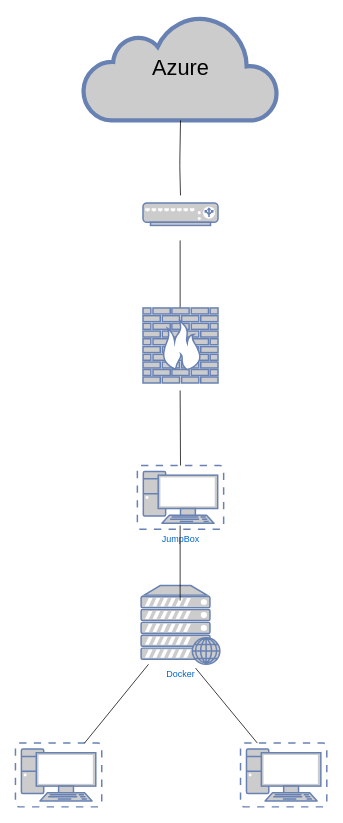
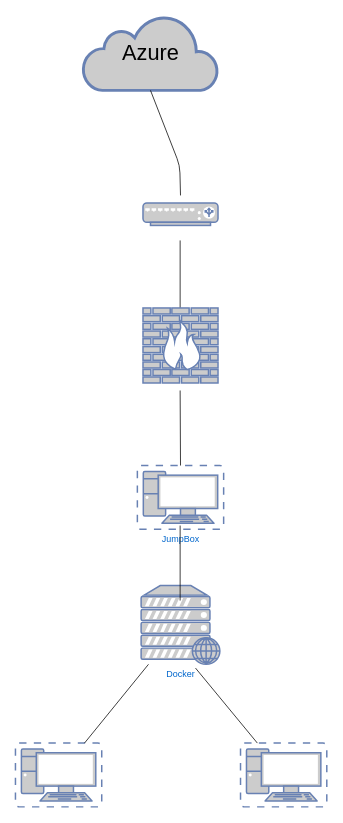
  <mxCell id="0" />
  <mxCell id="1" parent="0" />
- <mxCell id="2" value="&lt;p style=&quot;font-size: 29px&quot;&gt;&lt;font color=&quot;#000000&quot;&gt;Azure&lt;/font&gt;&lt;/p&gt;" style="html=1;outlineConnect=0;fillColor=#CCCCCC;strokeColor=#6881B3;gradientColor=none;gradientDirection=north;strokeWidth=2;shape=mxgraph.networks.cloud;fontColor=#ffffff;" parent="1" vertex="1"><mxGeometry x="110" y="20" width="260" height="140" as="geometry" /></mxCell>
+ <mxCell id="2" value="&lt;p style=&quot;font-size: 29px&quot;&gt;&lt;font color=&quot;#000000&quot;&gt;Azure&lt;/font&gt;&lt;/p&gt;" style="html=1;outlineConnect=0;fillColor=#CCCCCC;strokeColor=#6881B3;gradientColor=none;gradientDirection=north;strokeWidth=2;shape=mxgraph.networks.cloud;fontColor=#ffffff;" parent="1" vertex="1"><mxGeometry x="110" y="20" width="180" height="100" as="geometry" /></mxCell>
  <mxCell id="3" value="" style="endArrow=none;html=1;entryX=0.5;entryY=1;entryDx=0;entryDy=0;entryPerimeter=0;exitX=0.6;exitY=0;exitDx=0;exitDy=0;exitPerimeter=0;" parent="1" target="2" edge="1"><mxGeometry width="50" height="50" relative="1" as="geometry"><mxPoint x="240" y="260" as="sourcePoint" /><mxPoint x="239" y="170" as="targetPoint" /><Array as="points"><mxPoint x="239" y="220" /></Array></mxGeometry></mxCell>
  <mxCell id="4" value="" style="endArrow=none;html=1;exitX=0.5;exitY=0;exitDx=0;exitDy=0;exitPerimeter=0;" parent="1" edge="1"><mxGeometry width="50" height="50" relative="1" as="geometry"><mxPoint x="239.5" y="415" as="sourcePoint" /><mxPoint x="239.5" y="320" as="targetPoint" /></mxGeometry></mxCell>
  <mxCell id="5" value="JumpBox" style="fontColor=#0066CC;verticalAlign=top;verticalLabelPosition=bottom;labelPosition=center;align=center;html=1;outlineConnect=0;fillColor=#CCCCCC;strokeColor=#6881B3;gradientColor=none;gradientDirection=north;strokeWidth=2;shape=mxgraph.networks.virtual_pc;" parent="1" vertex="1"><mxGeometry x="182.5" y="620" width="115" height="85" as="geometry" /></mxCell>
  <mxCell id="6" value="" style="endArrow=none;html=1;exitX=0.5;exitY=0;exitDx=0;exitDy=0;exitPerimeter=0;" parent="1" edge="1"><mxGeometry width="50" height="50" relative="1" as="geometry"><mxPoint x="240" y="620" as="sourcePoint" /><mxPoint x="239.5" y="520" as="targetPoint" /></mxGeometry></mxCell>
  <mxCell id="7" value="" style="fontColor=#0066CC;verticalAlign=top;verticalLabelPosition=bottom;labelPosition=center;align=center;html=1;outlineConnect=0;fillColor=#CCCCCC;strokeColor=#6881B3;gradientColor=none;gradientDirection=north;strokeWidth=2;shape=mxgraph.networks.load_balancer;" vertex="1" parent="1"><mxGeometry x="190" y="270" width="100" height="30" as="geometry" /></mxCell>
  <mxCell id="8" value="" style="fontColor=#0066CC;verticalAlign=top;verticalLabelPosition=bottom;labelPosition=center;align=center;html=1;outlineConnect=0;fillColor=#CCCCCC;strokeColor=#6881B3;gradientColor=none;gradientDirection=north;strokeWidth=2;shape=mxgraph.networks.firewall;" vertex="1" parent="1"><mxGeometry x="190" y="410" width="100" height="100" as="geometry" /></mxCell>
  <mxCell id="9" value="" style="fontColor=#0066CC;verticalAlign=top;verticalLabelPosition=bottom;labelPosition=center;align=center;html=1;outlineConnect=0;fillColor=#CCCCCC;strokeColor=#6881B3;gradientColor=none;gradientDirection=north;strokeWidth=2;shape=mxgraph.networks.virtual_pc;" vertex="1" parent="1"><mxGeometry x="20" y="990" width="115" height="85" as="geometry" /></mxCell>
  <mxCell id="10" value="" style="fontColor=#0066CC;verticalAlign=top;verticalLabelPosition=bottom;labelPosition=center;align=center;html=1;outlineConnect=0;fillColor=#CCCCCC;strokeColor=#6881B3;gradientColor=none;gradientDirection=north;strokeWidth=2;shape=mxgraph.networks.virtual_pc;" vertex="1" parent="1"><mxGeometry x="320" y="990" width="115" height="85" as="geometry" /></mxCell>
  <mxCell id="11" value="Docker" style="fontColor=#0066CC;verticalAlign=top;verticalLabelPosition=bottom;labelPosition=center;align=center;html=1;outlineConnect=0;fillColor=#CCCCCC;strokeColor=#6881B3;gradientColor=none;gradientDirection=north;strokeWidth=2;shape=mxgraph.networks.web_server;" vertex="1" parent="1"><mxGeometry x="187.5" y="780" width="105" height="105" as="geometry" /></mxCell>
  <mxCell id="12" value="" style="endArrow=none;html=1;" edge="1" parent="1"><mxGeometry width="50" height="50" relative="1" as="geometry"><mxPoint x="239.5" y="800" as="sourcePoint" /><mxPoint x="239.5" y="700" as="targetPoint" /><Array as="points"><mxPoint x="239.5" y="800" /></Array></mxGeometry></mxCell>
  <mxCell id="13" value="" style="endArrow=none;html=1;" edge="1" parent="1" source="9" target="11"><mxGeometry width="50" height="50" relative="1" as="geometry"><mxPoint x="120" y="960" as="sourcePoint" /><mxPoint x="170" y="910" as="targetPoint" /></mxGeometry></mxCell>
  <mxCell id="14" value="" style="endArrow=none;html=1;" edge="1" parent="1" source="10"><mxGeometry width="50" height="50" relative="1" as="geometry"><mxPoint x="320" y="960" as="sourcePoint" /><mxPoint x="260" y="890" as="targetPoint" /></mxGeometry></mxCell>
